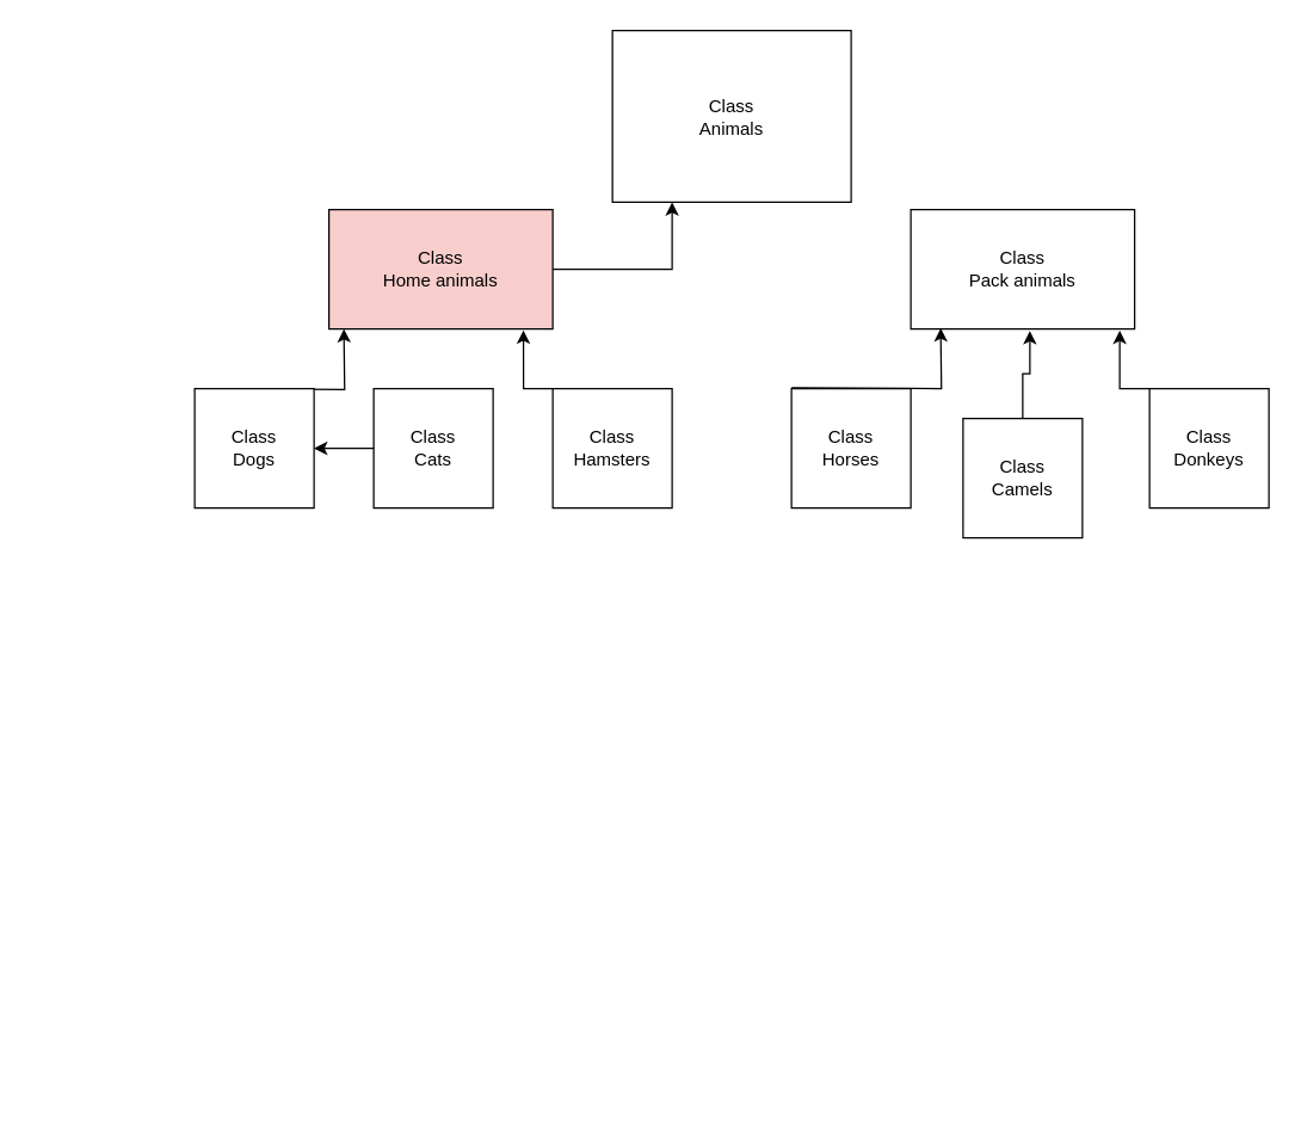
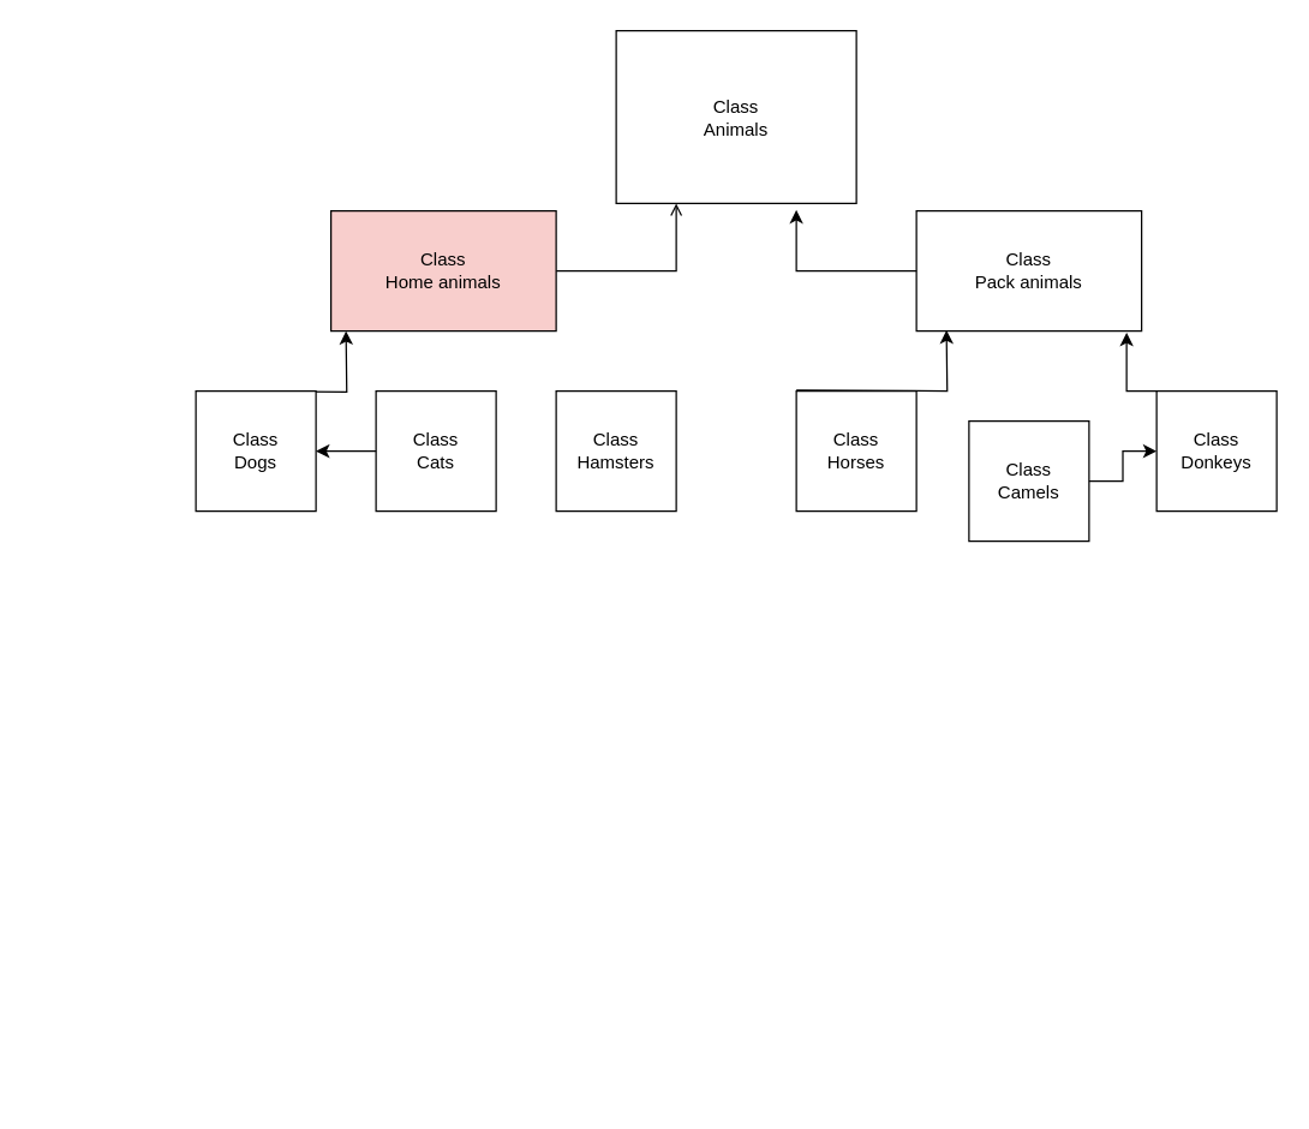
  <mxCell id="0" />
  <mxCell id="1" parent="0" />
  <mxCell id="2" style="edgeStyle=orthogonalEdgeStyle;rounded=0;orthogonalLoop=1;jettySize=auto;html=1;entryX=0;entryY=0.5;entryDx=0;entryDy=0;" parent="1" edge="1"><mxGeometry relative="1" as="geometry"><mxPoint x="434" y="315" as="targetPoint" /><Array as="points"><mxPoint x="120" y="720" /><mxPoint x="120" y="315" /></Array></mxGeometry></mxCell>
  <mxCell id="3" style="edgeStyle=orthogonalEdgeStyle;rounded=0;orthogonalLoop=1;jettySize=auto;html=1;entryX=0;entryY=0.5;entryDx=0;entryDy=0;" parent="1" edge="1"><mxGeometry relative="1" as="geometry"><mxPoint x="334" y="325" as="targetPoint" /><Array as="points"><mxPoint x="20" y="730" /><mxPoint x="20" y="325" /></Array></mxGeometry></mxCell>
  <mxCell id="4" value="&lt;div&gt;Class&lt;/div&gt;Animals" style="rounded=0;whiteSpace=wrap;html=1;" vertex="1" parent="1"><mxGeometry x="410" y="20" width="160" height="115" as="geometry" /></mxCell>
  <mxCell id="5" value="&lt;div&gt;Class&lt;/div&gt;Pack animals" style="rounded=0;whiteSpace=wrap;html=1;" vertex="1" parent="1"><mxGeometry x="610" y="140" width="150" height="80" as="geometry" /></mxCell>
- <mxCell id="6" style="edgeStyle=orthogonalEdgeStyle;rounded=0;orthogonalLoop=1;jettySize=auto;html=1;entryX=0.25;entryY=1;entryDx=0;entryDy=0;" edge="1" parent="1" source="7" target="4"><mxGeometry relative="1" as="geometry" /></mxCell>
+ <mxCell id="6" style="edgeStyle=orthogonalEdgeStyle;rounded=0;orthogonalLoop=1;jettySize=auto;html=1;entryX=0.25;entryY=1;entryDx=0;entryDy=0;endArrow=open;" edge="1" parent="1" source="7" target="4"><mxGeometry relative="1" as="geometry" /></mxCell>
  <mxCell id="7" value="&lt;div&gt;Class&lt;/div&gt;Home animals" style="rounded=0;whiteSpace=wrap;html=1;fillColor=#f8cecc;" vertex="1" parent="1"><mxGeometry x="220" y="140" width="150" height="80" as="geometry" /></mxCell>
  <mxCell id="8" style="edgeStyle=orthogonalEdgeStyle;rounded=0;orthogonalLoop=1;jettySize=auto;html=1;" edge="1" parent="1"><mxGeometry relative="1" as="geometry"><mxPoint x="230" y="220" as="targetPoint" /><mxPoint x="130" y="260" as="sourcePoint" /></mxGeometry></mxCell>
  <mxCell id="9" value="&lt;div&gt;Class&lt;/div&gt;Dogs" style="rounded=0;whiteSpace=wrap;html=1;" vertex="1" parent="1"><mxGeometry x="130" y="260" width="80" height="80" as="geometry" /></mxCell>
  <mxCell id="10" value="&lt;div&gt;Class&lt;/div&gt;Cats" style="rounded=0;whiteSpace=wrap;html=1;" vertex="1" parent="1"><mxGeometry x="250" y="260" width="80" height="80" as="geometry" /></mxCell>
  <mxCell id="11" value="&lt;div&gt;Class&lt;/div&gt;Hamsters" style="rounded=0;whiteSpace=wrap;html=1;" vertex="1" parent="1"><mxGeometry x="370" y="260" width="80" height="80" as="geometry" /></mxCell>
  <mxCell id="12" value="&lt;div&gt;Class&lt;/div&gt;Horses" style="rounded=0;whiteSpace=wrap;html=1;" vertex="1" parent="1"><mxGeometry x="530" y="260" width="80" height="80" as="geometry" /></mxCell>
  <mxCell id="13" value="&lt;div&gt;Class&lt;/div&gt;Camels" style="rounded=0;whiteSpace=wrap;html=1;" vertex="1" parent="1"><mxGeometry x="645" y="280" width="80" height="80" as="geometry" /></mxCell>
  <mxCell id="14" value="&lt;div&gt;Class&lt;/div&gt;Donkeys" style="rounded=0;whiteSpace=wrap;html=1;" vertex="1" parent="1"><mxGeometry x="770" y="260" width="80" height="80" as="geometry" /></mxCell>
+ <mxCell id="15" style="edgeStyle=orthogonalEdgeStyle;rounded=0;orthogonalLoop=1;jettySize=auto;html=1;entryX=0.75;entryY=1.038;entryDx=0;entryDy=0;entryPerimeter=0;" edge="1" parent="1" source="5" target="4"><mxGeometry relative="1" as="geometry" /></mxCell>
  <mxCell id="16" style="edgeStyle=orthogonalEdgeStyle;rounded=0;orthogonalLoop=1;jettySize=auto;html=1;" edge="1" parent="1" source="10" target="9"><mxGeometry relative="1" as="geometry" /></mxCell>
- <mxCell id="17" style="edgeStyle=orthogonalEdgeStyle;rounded=0;orthogonalLoop=1;jettySize=auto;html=1;entryX=0.869;entryY=1.012;entryDx=0;entryDy=0;entryPerimeter=0;exitX=0;exitY=0;exitDx=0;exitDy=0;" edge="1" parent="1" source="11" target="7"><mxGeometry relative="1" as="geometry"><mxPoint x="358.85" y="260" as="sourcePoint" /><mxPoint x="350" y="223.52" as="targetPoint" /><Array as="points"><mxPoint x="350" y="260" /></Array></mxGeometry></mxCell>
  <mxCell id="18" style="edgeStyle=orthogonalEdgeStyle;rounded=0;orthogonalLoop=1;jettySize=auto;html=1;entryX=0.869;entryY=1.012;entryDx=0;entryDy=0;entryPerimeter=0;exitX=0;exitY=0;exitDx=0;exitDy=0;" edge="1" parent="1"><mxGeometry relative="1" as="geometry"><mxPoint x="770" y="260" as="sourcePoint" /><mxPoint x="750" y="221" as="targetPoint" /><Array as="points"><mxPoint x="750" y="260" /></Array></mxGeometry></mxCell>
  <mxCell id="19" style="edgeStyle=orthogonalEdgeStyle;rounded=0;orthogonalLoop=1;jettySize=auto;html=1;" edge="1" parent="1"><mxGeometry relative="1" as="geometry"><mxPoint x="630" y="219.48" as="targetPoint" /><mxPoint x="530" y="259.48" as="sourcePoint" /></mxGeometry></mxCell>
- <mxCell id="20" style="edgeStyle=orthogonalEdgeStyle;rounded=0;orthogonalLoop=1;jettySize=auto;html=1;entryX=0.532;entryY=1.017;entryDx=0;entryDy=0;entryPerimeter=0;" edge="1" parent="1" source="13" target="5"><mxGeometry relative="1" as="geometry" /></mxCell>
+ <mxCell id="20" style="edgeStyle=orthogonalEdgeStyle;rounded=0;orthogonalLoop=1;jettySize=auto;html=1;" edge="1" parent="1" source="13" target="14"><mxGeometry relative="1" as="geometry" /></mxCell>
